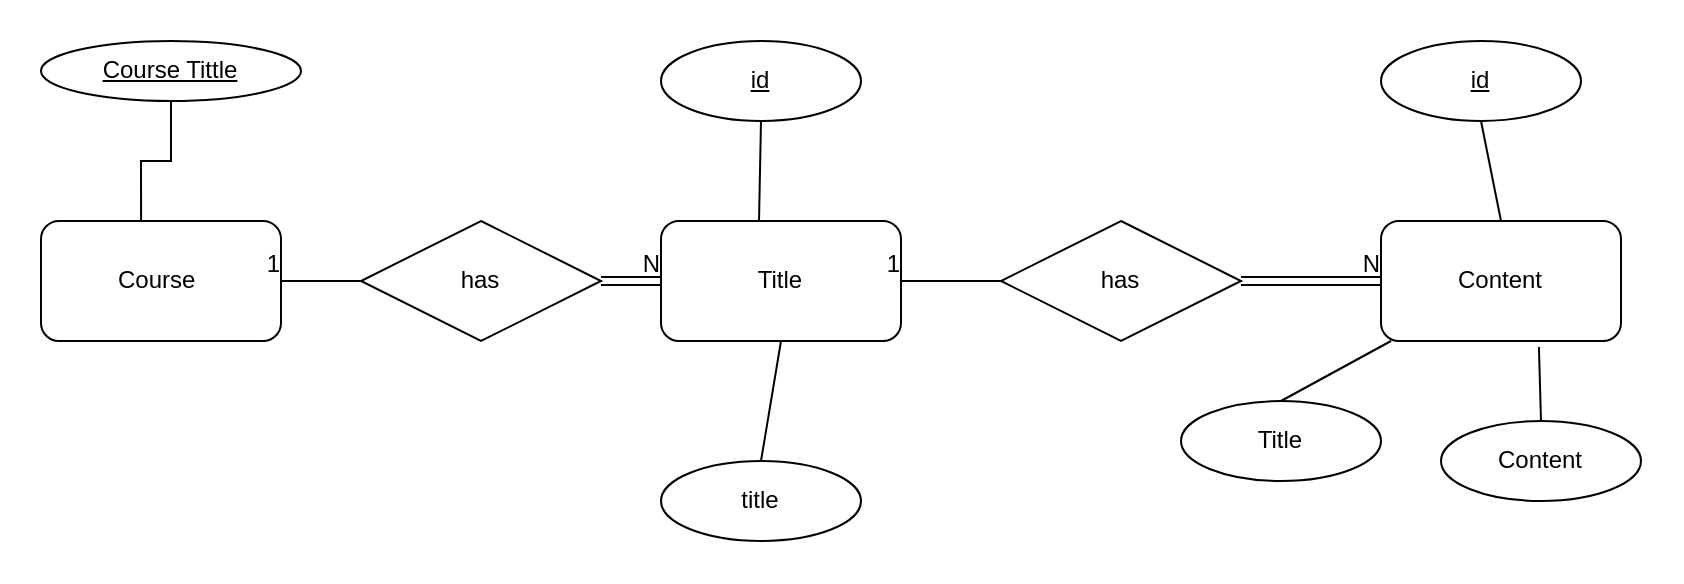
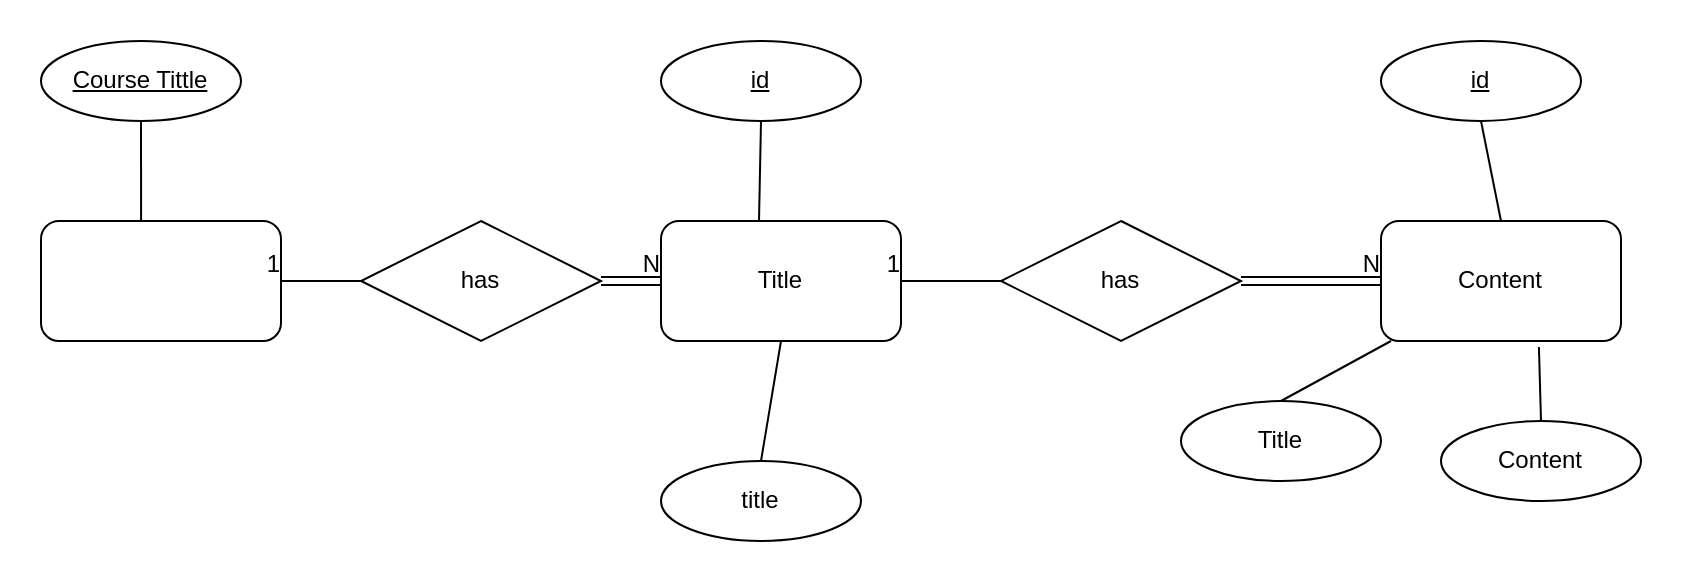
  <mxCell id="0" />
  <mxCell id="1" parent="0" />
  <mxCell id="2" value="" style="rounded=1;whiteSpace=wrap;html=1;" vertex="1" parent="1"><mxGeometry x="20" y="110" width="120" height="60" as="geometry" /></mxCell>
  <mxCell id="3" value="" style="rounded=1;whiteSpace=wrap;html=1;" vertex="1" parent="1"><mxGeometry x="690" y="110" width="120" height="60" as="geometry" /></mxCell>
- <mxCell id="4" value="Course&amp;nbsp;" style="text;html=1;strokeColor=none;fillColor=none;align=center;verticalAlign=middle;whiteSpace=wrap;rounded=0;" vertex="1" parent="1"><mxGeometry x="50" y="125" width="60" height="30" as="geometry" /></mxCell>
  <mxCell id="5" value="Content" style="text;html=1;strokeColor=none;fillColor=none;align=center;verticalAlign=middle;whiteSpace=wrap;rounded=0;" vertex="1" parent="1"><mxGeometry x="720" y="125" width="60" height="30" as="geometry" /></mxCell>
  <mxCell id="6" value="" style="rounded=1;whiteSpace=wrap;html=1;" vertex="1" parent="1"><mxGeometry x="330" y="110" width="120" height="60" as="geometry" /></mxCell>
  <mxCell id="7" value="Title" style="text;html=1;strokeColor=none;fillColor=none;align=center;verticalAlign=middle;whiteSpace=wrap;rounded=0;" vertex="1" parent="1"><mxGeometry x="360" y="125" width="60" height="30" as="geometry" /></mxCell>
  <mxCell id="8" value="has" style="shape=rhombus;perimeter=rhombusPerimeter;whiteSpace=wrap;html=1;align=center;" vertex="1" parent="1"><mxGeometry x="180" y="110" width="120" height="60" as="geometry" /></mxCell>
  <mxCell id="9" value="has" style="shape=rhombus;perimeter=rhombusPerimeter;whiteSpace=wrap;html=1;align=center;" vertex="1" parent="1"><mxGeometry x="500" y="110" width="120" height="60" as="geometry" /></mxCell>
  <mxCell id="10" value="" style="endArrow=none;html=1;rounded=0;edgeStyle=orthogonalEdgeStyle;exitX=0.5;exitY=1;exitDx=0;exitDy=0;entryX=0.417;entryY=0.008;entryDx=0;entryDy=0;entryPerimeter=0;" edge="1" parent="1" source="13" target="2"><mxGeometry relative="1" as="geometry"><mxPoint x="140" y="220" as="sourcePoint" /><mxPoint x="300" y="220" as="targetPoint" /></mxGeometry></mxCell>
  <mxCell id="11" value="" style="endArrow=none;html=1;rounded=0;exitX=0.5;exitY=1;exitDx=0;exitDy=0;" edge="1" parent="1" source="14"><mxGeometry relative="1" as="geometry"><mxPoint x="300" y="260" as="sourcePoint" /><mxPoint x="379" y="110" as="targetPoint" /></mxGeometry></mxCell>
  <mxCell id="12" value="" style="endArrow=none;html=1;rounded=0;entryX=0.5;entryY=0;entryDx=0;entryDy=0;exitX=0.5;exitY=1;exitDx=0;exitDy=0;" edge="1" parent="1" source="6" target="16"><mxGeometry relative="1" as="geometry"><mxPoint x="480" y="230" as="sourcePoint" /><mxPoint x="640" y="230" as="targetPoint" /></mxGeometry></mxCell>
- <mxCell id="13" value="Course Tittle" style="ellipse;whiteSpace=wrap;html=1;align=center;fontStyle=4;" vertex="1" parent="1"><mxGeometry x="20" y="20" width="130" height="30" as="geometry" /></mxCell>
+ <mxCell id="13" value="Course Tittle" style="ellipse;whiteSpace=wrap;html=1;align=center;fontStyle=4;" vertex="1" parent="1"><mxGeometry x="20" y="20" width="100" height="40" as="geometry" /></mxCell>
  <mxCell id="14" value="id" style="ellipse;whiteSpace=wrap;html=1;align=center;fontStyle=4;" vertex="1" parent="1"><mxGeometry x="330" y="20" width="100" height="40" as="geometry" /></mxCell>
  <mxCell id="15" value="id" style="ellipse;whiteSpace=wrap;html=1;align=center;fontStyle=4;" vertex="1" parent="1"><mxGeometry x="690" y="20" width="100" height="40" as="geometry" /></mxCell>
  <mxCell id="16" value="title" style="ellipse;whiteSpace=wrap;html=1;align=center;" vertex="1" parent="1"><mxGeometry x="330" y="230" width="100" height="40" as="geometry" /></mxCell>
  <mxCell id="17" value="Title" style="ellipse;whiteSpace=wrap;html=1;align=center;" vertex="1" parent="1"><mxGeometry x="590" y="200" width="100" height="40" as="geometry" /></mxCell>
  <mxCell id="18" value="Content" style="ellipse;whiteSpace=wrap;html=1;align=center;" vertex="1" parent="1"><mxGeometry x="720" y="210" width="100" height="40" as="geometry" /></mxCell>
  <mxCell id="19" value="" style="endArrow=none;html=1;rounded=0;entryX=0.5;entryY=0;entryDx=0;entryDy=0;" edge="1" parent="1" source="3" target="17"><mxGeometry relative="1" as="geometry"><mxPoint x="389.08" y="183" as="sourcePoint" /><mxPoint x="660" y="260" as="targetPoint" /></mxGeometry></mxCell>
  <mxCell id="20" value="" style="endArrow=none;html=1;rounded=0;entryX=0.5;entryY=0;entryDx=0;entryDy=0;exitX=0.5;exitY=1;exitDx=0;exitDy=0;" edge="1" parent="1" source="15" target="3"><mxGeometry relative="1" as="geometry"><mxPoint x="399.08" y="193" as="sourcePoint" /><mxPoint x="354" y="241" as="targetPoint" /></mxGeometry></mxCell>
  <mxCell id="21" value="" style="endArrow=none;html=1;rounded=0;entryX=0.5;entryY=0;entryDx=0;entryDy=0;exitX=0.658;exitY=1.05;exitDx=0;exitDy=0;exitPerimeter=0;" edge="1" parent="1" source="3" target="18"><mxGeometry relative="1" as="geometry"><mxPoint x="600" y="190" as="sourcePoint" /><mxPoint x="364" y="251" as="targetPoint" /></mxGeometry></mxCell>
  <mxCell id="22" value="" style="shape=link;html=1;rounded=0;entryX=0;entryY=0.5;entryDx=0;entryDy=0;exitX=1;exitY=0.5;exitDx=0;exitDy=0;" edge="1" parent="1" source="8" target="6"><mxGeometry relative="1" as="geometry"><mxPoint x="260" y="200" as="sourcePoint" /><mxPoint x="420" y="200" as="targetPoint" /></mxGeometry></mxCell>
  <mxCell id="23" value="N" style="resizable=0;html=1;align=right;verticalAlign=bottom;" connectable="0" vertex="1" parent="22"><mxGeometry x="1" relative="1" as="geometry" /></mxCell>
  <mxCell id="24" value="" style="endArrow=none;html=1;rounded=0;exitX=0;exitY=0.5;exitDx=0;exitDy=0;entryX=1;entryY=0.5;entryDx=0;entryDy=0;" edge="1" parent="1" source="8" target="2"><mxGeometry relative="1" as="geometry"><mxPoint x="110" y="220" as="sourcePoint" /><mxPoint x="270" y="220" as="targetPoint" /></mxGeometry></mxCell>
  <mxCell id="25" value="1" style="resizable=0;html=1;align=right;verticalAlign=bottom;" connectable="0" vertex="1" parent="24"><mxGeometry x="1" relative="1" as="geometry" /></mxCell>
  <mxCell id="26" value="" style="shape=link;html=1;rounded=0;entryX=0;entryY=0.5;entryDx=0;entryDy=0;exitX=1;exitY=0.5;exitDx=0;exitDy=0;" edge="1" parent="1" source="9" target="3"><mxGeometry relative="1" as="geometry"><mxPoint x="310" y="150" as="sourcePoint" /><mxPoint x="340" y="150" as="targetPoint" /></mxGeometry></mxCell>
  <mxCell id="27" value="N" style="resizable=0;html=1;align=right;verticalAlign=bottom;" connectable="0" vertex="1" parent="26"><mxGeometry x="1" relative="1" as="geometry" /></mxCell>
  <mxCell id="28" value="" style="endArrow=none;html=1;rounded=0;exitX=0;exitY=0.5;exitDx=0;exitDy=0;entryX=1;entryY=0.5;entryDx=0;entryDy=0;" edge="1" parent="1" source="9" target="6"><mxGeometry relative="1" as="geometry"><mxPoint x="460" y="190" as="sourcePoint" /><mxPoint x="620" y="190" as="targetPoint" /></mxGeometry></mxCell>
  <mxCell id="29" value="1" style="resizable=0;html=1;align=right;verticalAlign=bottom;" connectable="0" vertex="1" parent="28"><mxGeometry x="1" relative="1" as="geometry" /></mxCell>
